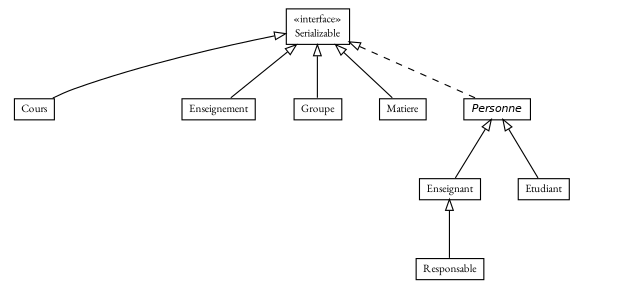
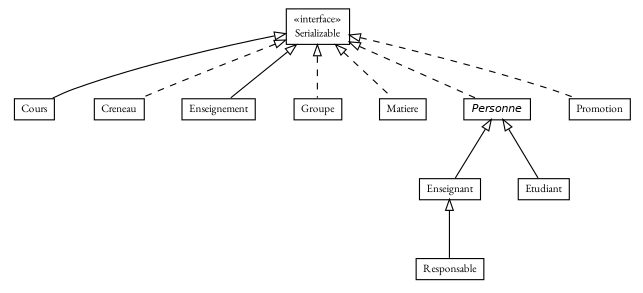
  digraph {
    fontname="EB Garamond"
    nodesep=0.25
    ranksep=0.5
    node [fontcolor=black fontname="EB Garamond" fontsize=10.0 shape=plaintext]
    edge [arrowtail=empty dir=back fontname="EB Garamond" fontsize=10 headport=p labelfontname=Helvetica labelfontsize=10 tailport=p style=dashed]
    n1 [label=<<table title="javamyadmin.bdd.Cours" border="0" cellborder="1" cellspacing="0" cellpadding="2" port="p"> 		<tr><td><table border="0" cellspacing="0" cellpadding="1"> <tr><td align="center" balign="center"> Cours </td></tr> 		</table></td></tr> 		</table>>]
+   n2 [label=<<table title="javamyadmin.bdd.Creneau" border="0" cellborder="1" cellspacing="0" cellpadding="2" port="p"> 		<tr><td><table border="0" cellspacing="0" cellpadding="1"> <tr><td align="center" balign="center"> Creneau </td></tr> 		</table></td></tr> 		</table>>]
    n3 [label=<<table title="javamyadmin.bdd.Enseignant" border="0" cellborder="1" cellspacing="0" cellpadding="2" port="p"> 		<tr><td><table border="0" cellspacing="0" cellpadding="1"> <tr><td align="center" balign="center"> Enseignant </td></tr> 		</table></td></tr> 		</table>>]
    n4 [label=<<table title="javamyadmin.bdd.Responsable" border="0" cellborder="1" cellspacing="0" cellpadding="2" port="p"> 		<tr><td><table border="0" cellspacing="0" cellpadding="1"> <tr><td align="center" balign="center"> Responsable </td></tr> 		</table></td></tr> 		</table>>]
    n5 [label=<<table title="javamyadmin.bdd.Enseignement" border="0" cellborder="1" cellspacing="0" cellpadding="2" port="p"> 		<tr><td><table border="0" cellspacing="0" cellpadding="1"> <tr><td align="center" balign="center"> Enseignement </td></tr> 		</table></td></tr> 		</table>>]
    n6 [label=<<table title="javamyadmin.bdd.Etudiant" border="0" cellborder="1" cellspacing="0" cellpadding="2" port="p"> 		<tr><td><table border="0" cellspacing="0" cellpadding="1"> <tr><td align="center" balign="center"> Etudiant </td></tr> 		</table></td></tr> 		</table>>]
    n7 [label=<<table title="javamyadmin.bdd.Groupe" border="0" cellborder="1" cellspacing="0" cellpadding="2" port="p"> 		<tr><td><table border="0" cellspacing="0" cellpadding="1"> <tr><td align="center" balign="center"> Groupe </td></tr> 		</table></td></tr> 		</table>>]
    n8 [label=<<table title="javamyadmin.bdd.Matiere" border="0" cellborder="1" cellspacing="0" cellpadding="2" port="p"> 		<tr><td><table border="0" cellspacing="0" cellpadding="1"> <tr><td align="center" balign="center"> Matiere </td></tr> 		</table></td></tr> 		</table>>]
    n9 [label=<<table title="javamyadmin.bdd.Personne" border="0" cellborder="1" cellspacing="0" cellpadding="2" port="p"> 		<tr><td><table border="0" cellspacing="0" cellpadding="1"> <tr><td align="center" balign="center"><font face="Helvetica-Oblique"> Personne </font></td></tr> 		</table></td></tr> 		</table>>]
+   n10 [label=<<table title="javamyadmin.bdd.Promotion" border="0" cellborder="1" cellspacing="0" cellpadding="2" port="p"> 		<tr><td><table border="0" cellspacing="0" cellpadding="1"> <tr><td align="center" balign="center"> Promotion </td></tr> 		</table></td></tr> 		</table>>]
    n11 [label=<<table title="java.io.Serializable" border="0" cellborder="1" cellspacing="0" cellpadding="2" port="p" href="http://java.sun.com/j2se/1.4.2/docs/api/java/io/Serializable.html"> 		<tr><td><table border="0" cellspacing="0" cellpadding="1"> <tr><td align="center" balign="center"> &#171;interface&#187; </td></tr> <tr><td align="center" balign="center"> Serializable </td></tr> 		</table></td></tr> 		</table>>]
    n3 -> n4 [style=""]
    n9 -> n3 [style=""]
    n9 -> n6 [style=""]
    n11 -> n1 [style=solid]
+   n11 -> n2
    n11 -> n5 [style=solid]
-   n11 -> n7 [style=solid]
-   n11 -> n8 [style=solid]
+   n11 -> n7
+   n11 -> n8
    n11 -> n9
+   n11 -> n10
  }
